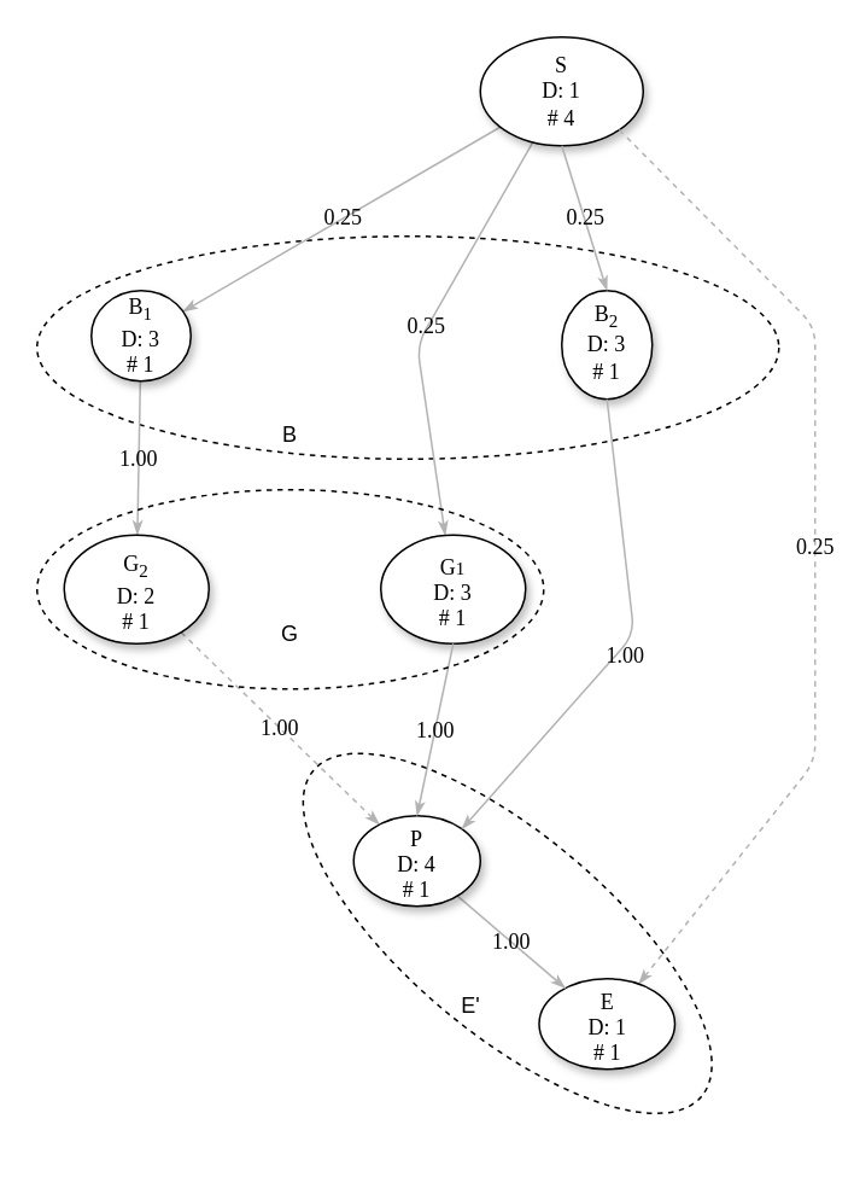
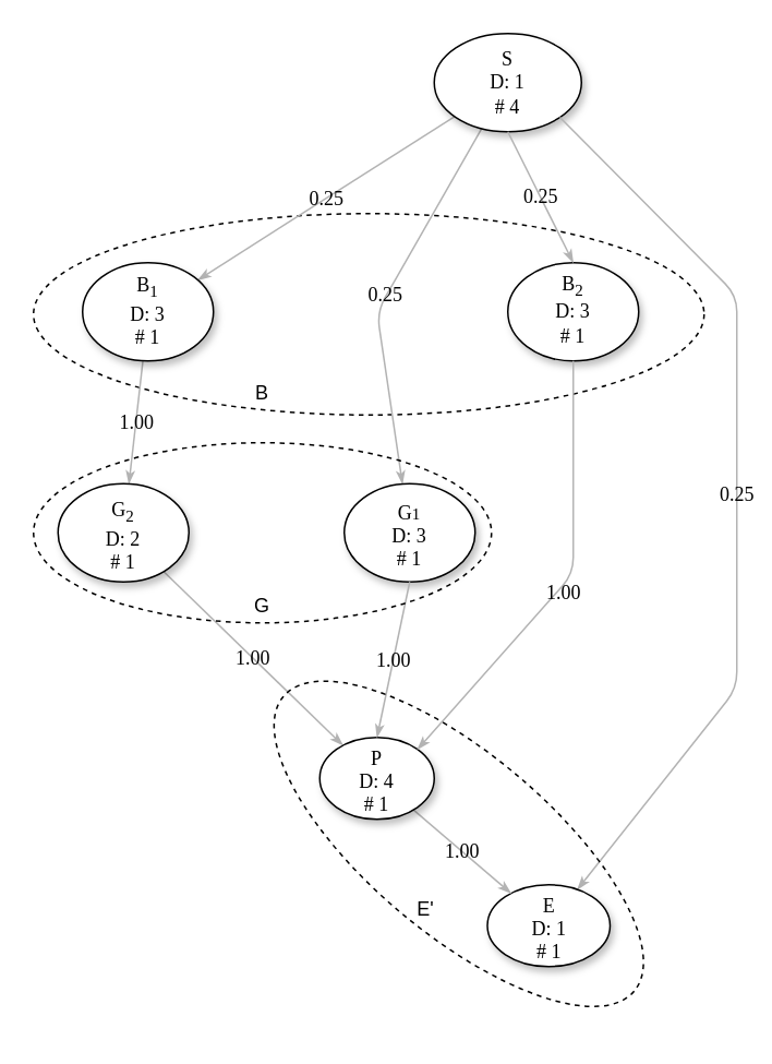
  <mxCell id="0" />
  <mxCell id="1" parent="0" />
  <mxCell id="2" value="" style="ellipse;whiteSpace=wrap;html=1;fillColor=none;dashed=1;" vertex="1" parent="1"><mxGeometry x="20" y="130" width="410" height="123" as="geometry" /></mxCell>
  <mxCell id="3" value="0.25" style="edgeStyle=none;rounded=1;html=1;labelBackgroundColor=none;startArrow=none;startFill=0;startSize=5;endArrow=classicThin;endFill=1;endSize=5;jettySize=auto;orthogonalLoop=1;strokeColor=#B3B3B3;strokeWidth=1;fontFamily=Verdana;fontSize=12;fontColor=#000000;" parent="1" source="5" target="11" edge="1"><mxGeometry relative="1" as="geometry" /></mxCell>
  <mxCell id="4" value="0.25" style="edgeStyle=none;rounded=1;html=1;labelBackgroundColor=none;startArrow=none;startFill=0;startSize=5;endArrow=classicThin;endFill=1;endSize=5;jettySize=auto;orthogonalLoop=1;strokeColor=#B3B3B3;strokeWidth=1;fontFamily=Verdana;fontSize=12;fontColor=#000000;" parent="1" source="5" target="7" edge="1"><mxGeometry relative="1" as="geometry"><Array as="points"><mxPoint x="230" y="190" /></Array></mxGeometry></mxCell>
  <mxCell id="5" value="S&lt;br&gt;D: 1&lt;br&gt;# 4&lt;br&gt;" style="ellipse;whiteSpace=wrap;html=1;rounded=0;shadow=1;comic=0;labelBackgroundColor=none;strokeColor=#000000;strokeWidth=1;fillColor=#FFFFFF;fontFamily=Verdana;fontSize=12;fontColor=#000000;align=center;" parent="1" vertex="1"><mxGeometry x="265" y="20" width="90" height="60" as="geometry" /></mxCell>
- <mxCell id="6" value="B&lt;sub&gt;2&lt;br&gt;&lt;/sub&gt;D: 3&lt;br&gt;# 1&lt;sub&gt;&lt;br&gt;&lt;/sub&gt;" style="ellipse;whiteSpace=wrap;html=1;rounded=0;shadow=1;comic=0;labelBackgroundColor=none;strokeColor=#000000;strokeWidth=1;fillColor=#FFFFFF;fontFamily=Verdana;fontSize=12;fontColor=#000000;align=center;" parent="1" vertex="1"><mxGeometry x="310" y="160" width="50" height="60" as="geometry" /></mxCell>
+ <mxCell id="6" value="B&lt;sub&gt;2&lt;br&gt;&lt;/sub&gt;D: 3&lt;br&gt;# 1&lt;sub&gt;&lt;br&gt;&lt;/sub&gt;" style="ellipse;whiteSpace=wrap;html=1;rounded=0;shadow=1;comic=0;labelBackgroundColor=none;strokeColor=#000000;strokeWidth=1;fillColor=#FFFFFF;fontFamily=Verdana;fontSize=12;fontColor=#000000;align=center;" parent="1" vertex="1"><mxGeometry x="310" y="160" width="80" height="60" as="geometry" /></mxCell>
  <mxCell id="7" value="&lt;sub&gt;&lt;span style=&quot;font-size: 12px&quot;&gt;G&lt;/span&gt;1&lt;br&gt;&lt;/sub&gt;D: 3&lt;br&gt;# 1&lt;br&gt;" style="ellipse;whiteSpace=wrap;html=1;rounded=0;shadow=1;comic=0;labelBackgroundColor=none;strokeColor=#000000;strokeWidth=1;fillColor=#FFFFFF;fontFamily=Verdana;fontSize=12;fontColor=#000000;align=center;" parent="1" vertex="1"><mxGeometry x="210" y="295" width="80" height="60" as="geometry" /></mxCell>
- <mxCell id="8" value="0.25" style="edgeStyle=none;rounded=1;html=1;labelBackgroundColor=none;startArrow=none;startFill=0;startSize=5;endArrow=classicThin;endFill=1;endSize=5;jettySize=auto;orthogonalLoop=1;strokeColor=#B3B3B3;strokeWidth=1;fontFamily=Verdana;fontSize=12;fontColor=#000000;exitX=1;exitY=1;exitDx=0;exitDy=0;dashed=1;" parent="1" source="5" target="9" edge="1"><mxGeometry relative="1" as="geometry"><mxPoint x="230" y="210" as="sourcePoint" /><Array as="points"><mxPoint x="450" y="180" /><mxPoint x="450" y="320" /><mxPoint x="450" y="420" /></Array></mxGeometry></mxCell>
+ <mxCell id="8" value="0.25" style="edgeStyle=none;rounded=1;html=1;labelBackgroundColor=none;startArrow=none;startFill=0;startSize=5;endArrow=classicThin;endFill=1;endSize=5;jettySize=auto;orthogonalLoop=1;strokeColor=#B3B3B3;strokeWidth=1;fontFamily=Verdana;fontSize=12;fontColor=#000000;exitX=1;exitY=1;exitDx=0;exitDy=0;" parent="1" source="5" target="9" edge="1"><mxGeometry relative="1" as="geometry"><mxPoint x="230" y="210" as="sourcePoint" /><Array as="points"><mxPoint x="450" y="180" /><mxPoint x="450" y="320" /><mxPoint x="450" y="420" /></Array></mxGeometry></mxCell>
  <mxCell id="9" value="&lt;sub&gt;&lt;span style=&quot;font-size: 12px&quot;&gt;E&lt;/span&gt;&lt;br&gt;&lt;/sub&gt;&lt;span&gt;D: 1&lt;/span&gt;&lt;br&gt;&lt;span&gt;# 1&lt;/span&gt;" style="ellipse;whiteSpace=wrap;html=1;rounded=0;shadow=1;comic=0;labelBackgroundColor=none;strokeColor=#000000;strokeWidth=1;fillColor=#FFFFFF;fontFamily=Verdana;fontSize=12;fontColor=#000000;align=center;" parent="1" vertex="1"><mxGeometry x="297.5" y="540" width="75" height="50" as="geometry" /></mxCell>
  <mxCell id="10" value="1.00" style="edgeStyle=none;rounded=1;html=1;labelBackgroundColor=none;startArrow=none;startFill=0;startSize=5;endArrow=classicThin;endFill=1;endSize=5;jettySize=auto;orthogonalLoop=1;strokeColor=#B3B3B3;strokeWidth=1;fontFamily=Verdana;fontSize=12;fontColor=#000000;" parent="1" source="11" target="13" edge="1"><mxGeometry relative="1" as="geometry" /></mxCell>
- <mxCell id="11" value="B&lt;sub&gt;1&lt;br&gt;&lt;/sub&gt;D: 3&lt;br&gt;# 1&lt;br&gt;" style="ellipse;whiteSpace=wrap;html=1;rounded=0;shadow=1;comic=0;labelBackgroundColor=none;strokeColor=#000000;strokeWidth=1;fillColor=#FFFFFF;fontFamily=Verdana;fontSize=12;fontColor=#000000;align=center;" parent="1" vertex="1"><mxGeometry x="50" y="160" width="55" height="50" as="geometry" /></mxCell>
- <mxCell id="12" value="1.00" style="edgeStyle=none;rounded=1;html=1;labelBackgroundColor=none;startArrow=none;startFill=0;startSize=5;endArrow=classicThin;endFill=1;endSize=5;jettySize=auto;orthogonalLoop=1;strokeColor=#B3B3B3;strokeWidth=1;fontFamily=Verdana;fontSize=12;fontColor=#000000;dashed=1;" parent="1" source="13" target="15" edge="1"><mxGeometry relative="1" as="geometry" /></mxCell>
+ <mxCell id="11" value="B&lt;sub&gt;1&lt;br&gt;&lt;/sub&gt;D: 3&lt;br&gt;# 1&lt;br&gt;" style="ellipse;whiteSpace=wrap;html=1;rounded=0;shadow=1;comic=0;labelBackgroundColor=none;strokeColor=#000000;strokeWidth=1;fillColor=#FFFFFF;fontFamily=Verdana;fontSize=12;fontColor=#000000;align=center;" parent="1" vertex="1"><mxGeometry x="50" y="160" width="80" height="60" as="geometry" /></mxCell>
+ <mxCell id="12" value="1.00" style="edgeStyle=none;rounded=1;html=1;labelBackgroundColor=none;startArrow=none;startFill=0;startSize=5;endArrow=classicThin;endFill=1;endSize=5;jettySize=auto;orthogonalLoop=1;strokeColor=#B3B3B3;strokeWidth=1;fontFamily=Verdana;fontSize=12;fontColor=#000000;" parent="1" source="13" target="15" edge="1"><mxGeometry relative="1" as="geometry" /></mxCell>
  <mxCell id="13" value="&lt;sub&gt;&lt;span style=&quot;font-size: 12px&quot;&gt;G&lt;sub&gt;2&lt;/sub&gt;&lt;/span&gt;&lt;br&gt;&lt;/sub&gt;&lt;span&gt;D: 2&lt;/span&gt;&lt;br&gt;&lt;span&gt;# 1&lt;/span&gt;" style="ellipse;whiteSpace=wrap;html=1;rounded=0;shadow=1;comic=0;labelBackgroundColor=none;strokeColor=#000000;strokeWidth=1;fillColor=#FFFFFF;fontFamily=Verdana;fontSize=12;fontColor=#000000;align=center;" parent="1" vertex="1"><mxGeometry x="35" y="295" width="80" height="60" as="geometry" /></mxCell>
  <mxCell id="14" value="1.00" style="edgeStyle=none;rounded=1;html=1;labelBackgroundColor=none;startArrow=none;startFill=0;startSize=5;endArrow=classicThin;endFill=1;endSize=5;jettySize=auto;orthogonalLoop=1;strokeColor=#B3B3B3;strokeWidth=1;fontFamily=Verdana;fontSize=12;fontColor=#000000;" parent="1" source="15" target="9" edge="1"><mxGeometry relative="1" as="geometry" /></mxCell>
  <mxCell id="15" value="&lt;sub&gt;&lt;span style=&quot;font-size: 12px&quot;&gt;P&lt;/span&gt;&lt;br&gt;&lt;/sub&gt;D: 4&lt;br&gt;# 1&lt;br&gt;" style="ellipse;whiteSpace=wrap;html=1;rounded=0;shadow=1;comic=0;labelBackgroundColor=none;strokeColor=#000000;strokeWidth=1;fillColor=#FFFFFF;fontFamily=Verdana;fontSize=12;fontColor=#000000;align=center;" parent="1" vertex="1"><mxGeometry x="195" y="450" width="70" height="50" as="geometry" /></mxCell>
  <mxCell id="16" value="1.00" style="edgeStyle=none;rounded=1;html=1;labelBackgroundColor=none;startArrow=none;startFill=0;startSize=5;endArrow=classicThin;endFill=1;endSize=5;jettySize=auto;orthogonalLoop=1;strokeColor=#B3B3B3;strokeWidth=1;fontFamily=Verdana;fontSize=12;fontColor=#000000;exitX=0.5;exitY=1;exitDx=0;exitDy=0;entryX=1;entryY=0;entryDx=0;entryDy=0;" edge="1" parent="1" source="6" target="15"><mxGeometry x="0.045" y="4" relative="1" as="geometry"><mxPoint x="340" y="240" as="sourcePoint" /><mxPoint x="444.56" y="398.099" as="targetPoint" /><Array as="points"><mxPoint x="350" y="350" /></Array><mxPoint as="offset" /></mxGeometry></mxCell>
  <mxCell id="17" value="0.25" style="edgeStyle=none;rounded=1;html=1;labelBackgroundColor=none;startArrow=none;startFill=0;startSize=5;endArrow=classicThin;endFill=1;endSize=5;jettySize=auto;orthogonalLoop=1;strokeColor=#B3B3B3;strokeWidth=1;fontFamily=Verdana;fontSize=12;fontColor=#000000;exitX=0.5;exitY=1;exitDx=0;exitDy=0;entryX=0.5;entryY=0;entryDx=0;entryDy=0;" edge="1" parent="1" source="5" target="6"><mxGeometry relative="1" as="geometry"><mxPoint x="509.95" y="310.874" as="sourcePoint" /><mxPoint x="684.56" y="339.099" as="targetPoint" /></mxGeometry></mxCell>
  <mxCell id="18" value="1.00" style="edgeStyle=none;rounded=1;html=1;labelBackgroundColor=none;startArrow=none;startFill=0;startSize=5;endArrow=classicThin;endFill=1;endSize=5;jettySize=auto;orthogonalLoop=1;strokeColor=#B3B3B3;strokeWidth=1;fontFamily=Verdana;fontSize=12;fontColor=#000000;exitX=0.5;exitY=1;exitDx=0;exitDy=0;entryX=0.5;entryY=0;entryDx=0;entryDy=0;" edge="1" parent="1" source="7" target="15"><mxGeometry relative="1" as="geometry"><mxPoint x="153.95" y="510.874" as="sourcePoint" /><mxPoint x="328.56" y="539.099" as="targetPoint" /></mxGeometry></mxCell>
  <mxCell id="19" value="" style="ellipse;whiteSpace=wrap;html=1;fillColor=none;dashed=1;" vertex="1" parent="1"><mxGeometry x="20" y="270" width="280" height="110" as="geometry" /></mxCell>
  <mxCell id="20" value="" style="ellipse;whiteSpace=wrap;html=1;fillColor=none;dashed=1;rotation=40;" vertex="1" parent="1"><mxGeometry x="140" y="460" width="280" height="110" as="geometry" /></mxCell>
  <mxCell id="21" value="E'" style="text;html=1;strokeColor=none;fillColor=none;align=center;verticalAlign=middle;whiteSpace=wrap;rounded=0;dashed=1;" vertex="1" parent="1"><mxGeometry x="240" y="545" width="40" height="20" as="geometry" /></mxCell>
- <mxCell id="22" value="G" style="text;html=1;strokeColor=none;fillColor=none;align=center;verticalAlign=middle;whiteSpace=wrap;rounded=0;dashed=1;" vertex="1" parent="1"><mxGeometry x="140" y="340" width="40" height="20" as="geometry" /></mxCell>
+ <mxCell id="22" value="G" style="text;html=1;strokeColor=none;fillColor=none;align=center;verticalAlign=middle;whiteSpace=wrap;rounded=0;dashed=1;" vertex="1" parent="1"><mxGeometry x="140" y="360" width="40" height="20" as="geometry" /></mxCell>
  <mxCell id="23" value="B" style="text;html=1;strokeColor=none;fillColor=none;align=center;verticalAlign=middle;whiteSpace=wrap;rounded=0;dashed=1;" vertex="1" parent="1"><mxGeometry x="140" y="230" width="40" height="20" as="geometry" /></mxCell>
